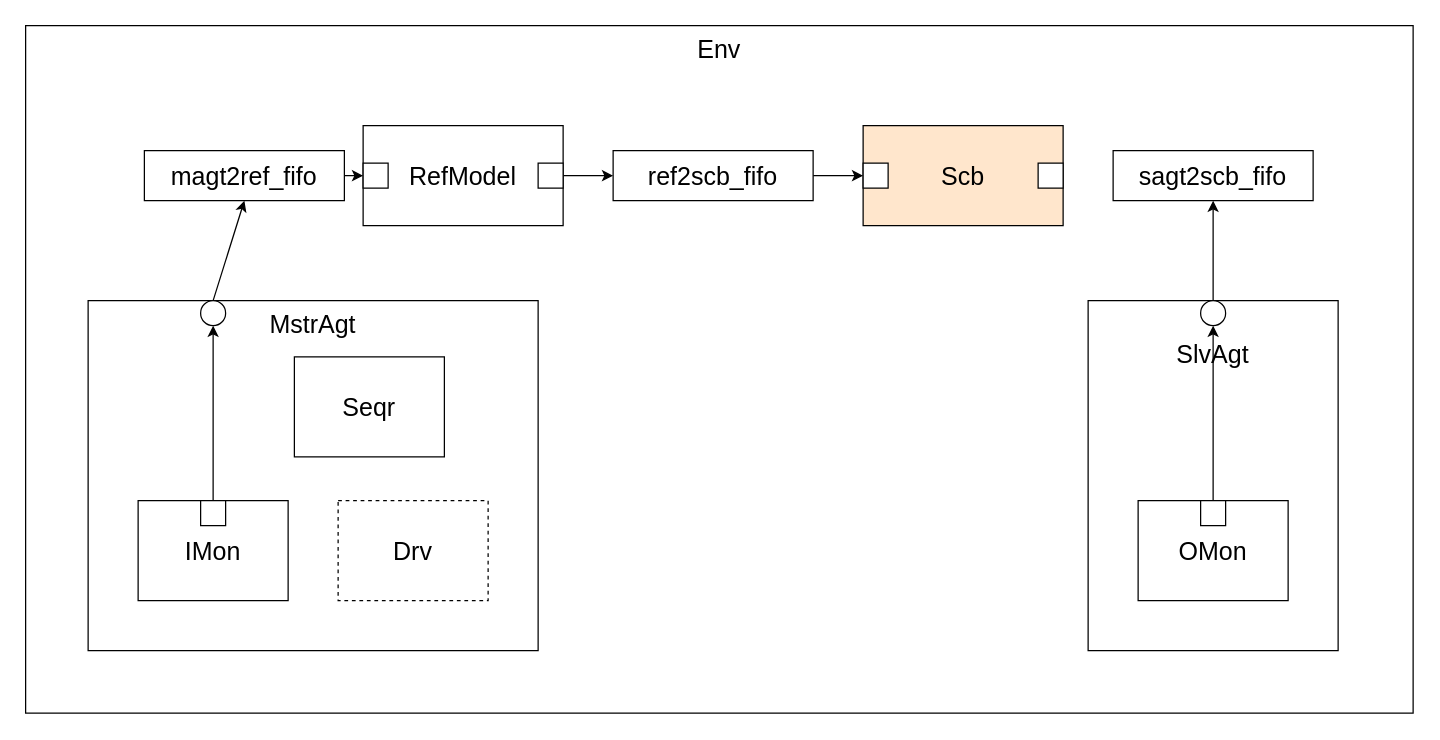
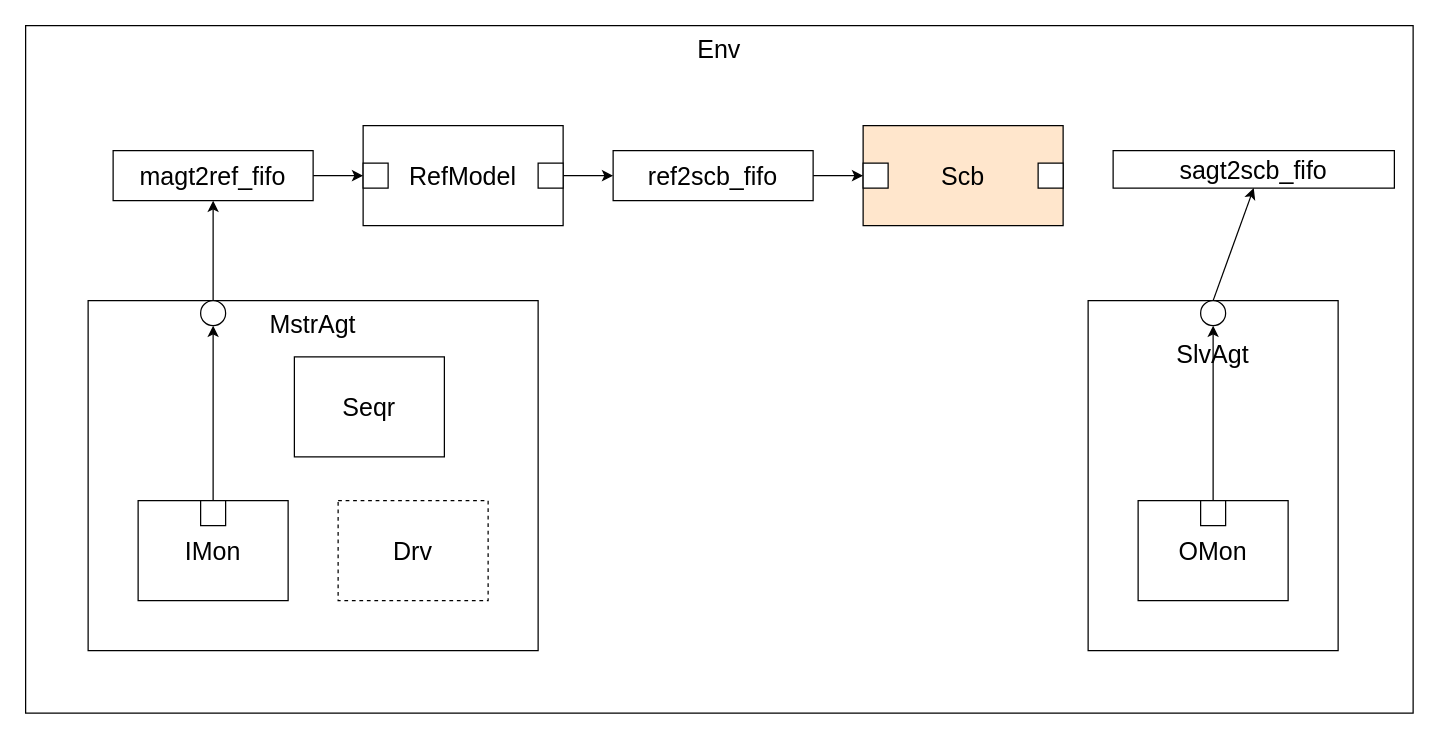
  <mxCell id="0" />
  <mxCell id="1" parent="0" />
  <mxCell id="2" value="Env" style="rounded=0;whiteSpace=wrap;html=1;hachureGap=4;fontFamily=Helvetica;fontSize=20;verticalAlign=top;" vertex="1" parent="1"><mxGeometry x="20" y="20" width="1110" height="550" as="geometry" /></mxCell>
  <mxCell id="3" value="MstrAgt" style="rounded=0;whiteSpace=wrap;html=1;hachureGap=4;fontFamily=Helvetica;fontSize=20;verticalAlign=top;" parent="1" vertex="1"><mxGeometry x="70" y="240" width="360" height="280" as="geometry" /></mxCell>
  <mxCell id="4" value="Drv" style="rounded=0;whiteSpace=wrap;html=1;hachureGap=4;fontFamily=Helvetica;fontSize=20;dashed=1;" parent="1" vertex="1"><mxGeometry x="270" y="400" width="120" height="80" as="geometry" /></mxCell>
  <mxCell id="5" value="IMon" style="rounded=0;whiteSpace=wrap;html=1;hachureGap=4;fontFamily=Helvetica;fontSize=20;" parent="1" vertex="1"><mxGeometry x="110" y="400" width="120" height="80" as="geometry" /></mxCell>
  <mxCell id="6" value="Seqr" style="rounded=0;whiteSpace=wrap;html=1;hachureGap=4;fontFamily=Helvetica;fontSize=20;" parent="1" vertex="1"><mxGeometry x="235" y="285" width="120" height="80" as="geometry" /></mxCell>
  <mxCell id="7" style="edgeStyle=none;sketch=0;hachureGap=4;jiggle=2;curveFitting=1;html=1;exitX=0.5;exitY=0;exitDx=0;exitDy=0;entryX=0.5;entryY=1;entryDx=0;entryDy=0;fontFamily=Helvetica;fontSize=16;" parent="1" source="8" target="28" edge="1"><mxGeometry relative="1" as="geometry" /></mxCell>
  <mxCell id="8" value="" style="rounded=0;whiteSpace=wrap;html=1;sketch=0;hachureGap=4;jiggle=2;curveFitting=1;fontFamily=Helvetica;fontSize=20;" parent="1" vertex="1"><mxGeometry x="160" y="400" width="20" height="20" as="geometry" /></mxCell>
  <mxCell id="9" value="RefModel" style="rounded=0;whiteSpace=wrap;html=1;hachureGap=4;fontFamily=Helvetica;fontSize=20;" parent="1" vertex="1"><mxGeometry x="290" y="100" width="160" height="80" as="geometry" /></mxCell>
  <mxCell id="10" style="edgeStyle=none;sketch=0;hachureGap=4;jiggle=2;curveFitting=1;html=1;exitX=1;exitY=0.5;exitDx=0;exitDy=0;entryX=0;entryY=0.5;entryDx=0;entryDy=0;fontFamily=Helvetica;fontSize=16;" parent="1" source="11" target="20" edge="1"><mxGeometry relative="1" as="geometry" /></mxCell>
- <mxCell id="11" value="magt2ref_fifo" style="rounded=0;whiteSpace=wrap;html=1;hachureGap=4;fontFamily=Helvetica;fontSize=20;" parent="1" vertex="1"><mxGeometry x="115" y="120" width="160" height="40" as="geometry" /></mxCell>
+ <mxCell id="11" value="magt2ref_fifo" style="rounded=0;whiteSpace=wrap;html=1;hachureGap=4;fontFamily=Helvetica;fontSize=20;" parent="1" vertex="1"><mxGeometry x="90" y="120" width="160" height="40" as="geometry" /></mxCell>
  <mxCell id="12" style="edgeStyle=none;sketch=0;hachureGap=4;jiggle=2;curveFitting=1;html=1;exitX=1;exitY=0.5;exitDx=0;exitDy=0;entryX=0;entryY=0.5;entryDx=0;entryDy=0;fontFamily=Helvetica;fontSize=16;" parent="1" source="13" target="26" edge="1"><mxGeometry relative="1" as="geometry" /></mxCell>
  <mxCell id="13" value="ref2scb_fifo" style="rounded=0;whiteSpace=wrap;html=1;hachureGap=4;fontFamily=Helvetica;fontSize=20;" parent="1" vertex="1"><mxGeometry x="490" y="120" width="160" height="40" as="geometry" /></mxCell>
  <mxCell id="14" value="Scb" style="rounded=0;whiteSpace=wrap;html=1;hachureGap=4;fontFamily=Helvetica;fontSize=20;fillColor=#ffe6cc;" parent="1" vertex="1"><mxGeometry x="690" y="100" width="160" height="80" as="geometry" /></mxCell>
- <mxCell id="15" value="sagt2scb_fifo" style="rounded=0;whiteSpace=wrap;html=1;hachureGap=4;fontFamily=Helvetica;fontSize=20;" parent="1" vertex="1"><mxGeometry x="890" y="120" width="160" height="40" as="geometry" /></mxCell>
+ <mxCell id="15" value="sagt2scb_fifo" style="rounded=0;whiteSpace=wrap;html=1;hachureGap=4;fontFamily=Helvetica;fontSize=20;" parent="1" vertex="1"><mxGeometry x="890" y="120" width="225" height="30" as="geometry" /></mxCell>
  <mxCell id="16" value="&lt;br&gt;SlvAgt" style="rounded=0;whiteSpace=wrap;html=1;hachureGap=4;fontFamily=Helvetica;fontSize=20;verticalAlign=top;" parent="1" vertex="1"><mxGeometry x="870" y="240" width="200" height="280" as="geometry" /></mxCell>
  <mxCell id="17" value="OMon" style="rounded=0;whiteSpace=wrap;html=1;hachureGap=4;fontFamily=Helvetica;fontSize=20;" parent="1" vertex="1"><mxGeometry x="910" y="400" width="120" height="80" as="geometry" /></mxCell>
  <mxCell id="18" style="edgeStyle=none;hachureGap=4;html=1;exitX=0.5;exitY=0;exitDx=0;exitDy=0;entryX=0.5;entryY=1;entryDx=0;entryDy=0;fontFamily=Helvetica;fontSize=16;" parent="1" source="19" target="24" edge="1"><mxGeometry relative="1" as="geometry" /></mxCell>
  <mxCell id="19" value="" style="rounded=0;whiteSpace=wrap;html=1;sketch=0;hachureGap=4;jiggle=2;curveFitting=1;fontFamily=Helvetica;fontSize=20;" parent="1" vertex="1"><mxGeometry x="960" y="400" width="20" height="20" as="geometry" /></mxCell>
  <mxCell id="20" value="" style="rounded=0;whiteSpace=wrap;html=1;sketch=0;hachureGap=4;jiggle=2;curveFitting=1;fontFamily=Helvetica;fontSize=20;" parent="1" vertex="1"><mxGeometry x="290" y="130" width="20" height="20" as="geometry" /></mxCell>
  <mxCell id="21" style="edgeStyle=none;sketch=0;hachureGap=4;jiggle=2;curveFitting=1;html=1;exitX=1;exitY=0.5;exitDx=0;exitDy=0;entryX=0;entryY=0.5;entryDx=0;entryDy=0;fontFamily=Helvetica;fontSize=16;" parent="1" source="22" target="13" edge="1"><mxGeometry relative="1" as="geometry" /></mxCell>
  <mxCell id="22" value="" style="rounded=0;whiteSpace=wrap;html=1;sketch=0;hachureGap=4;jiggle=2;curveFitting=1;fontFamily=Helvetica;fontSize=20;" parent="1" vertex="1"><mxGeometry x="430" y="130" width="20" height="20" as="geometry" /></mxCell>
  <mxCell id="23" style="edgeStyle=none;sketch=0;hachureGap=4;jiggle=2;curveFitting=1;html=1;exitX=0.5;exitY=0;exitDx=0;exitDy=0;entryX=0.5;entryY=1;entryDx=0;entryDy=0;fontFamily=Helvetica;fontSize=16;" parent="1" source="24" target="15" edge="1"><mxGeometry relative="1" as="geometry" /></mxCell>
  <mxCell id="24" value="" style="ellipse;whiteSpace=wrap;html=1;aspect=fixed;sketch=0;hachureGap=4;jiggle=2;curveFitting=1;fontFamily=Helvetica;fontSize=20;" parent="1" vertex="1"><mxGeometry x="960" y="240" width="20" height="20" as="geometry" /></mxCell>
  <mxCell id="25" value="" style="rounded=0;whiteSpace=wrap;html=1;sketch=0;hachureGap=4;jiggle=2;curveFitting=1;fontFamily=Helvetica;fontSize=20;" parent="1" vertex="1"><mxGeometry x="830" y="130" width="20" height="20" as="geometry" /></mxCell>
  <mxCell id="26" value="" style="rounded=0;whiteSpace=wrap;html=1;sketch=0;hachureGap=4;jiggle=2;curveFitting=1;fontFamily=Helvetica;fontSize=20;" parent="1" vertex="1"><mxGeometry x="690" y="130" width="20" height="20" as="geometry" /></mxCell>
  <mxCell id="27" style="edgeStyle=none;sketch=0;hachureGap=4;jiggle=2;curveFitting=1;html=1;exitX=0.5;exitY=0;exitDx=0;exitDy=0;entryX=0.5;entryY=1;entryDx=0;entryDy=0;fontFamily=Helvetica;fontSize=16;" parent="1" source="28" target="11" edge="1"><mxGeometry relative="1" as="geometry" /></mxCell>
  <mxCell id="28" value="" style="ellipse;whiteSpace=wrap;html=1;aspect=fixed;sketch=0;hachureGap=4;jiggle=2;curveFitting=1;fontFamily=Helvetica;fontSize=20;" parent="1" vertex="1"><mxGeometry x="160" y="240" width="20" height="20" as="geometry" /></mxCell>
